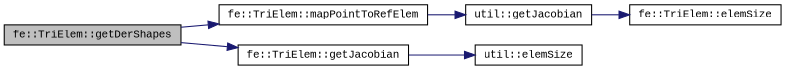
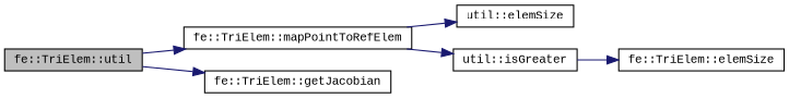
  digraph {
    fontname="Liberation Mono"
    rankdir=LR
    node [color=black fillcolor=white fontname="Liberation Mono" fontsize=10 shape=record style=filled]
    edge [color=midnightblue fontname="Liberation Mono" fontsize=10 labelfontname=Helvetica labelfontsize=10 style=solid]
-   n1 [fillcolor=grey75 fontcolor=black height=0.2 label="fe::TriElem::getDerShapes" width=0.4]
+   n1 [fillcolor=grey75 fontcolor=black height=0.2 label="fe::TriElem::util" width=0.4]
    n2 [height=0.2 label="fe::TriElem::mapPointToRefElem" width=0.4]
    n3 [height=0.2 label="fe::TriElem::getJacobian" width=0.4]
    n4 [height=0.2 label="util::elemSize" width=0.4]
-   n5 [height=0.2 label="util::getJacobian" width=0.4]
+   n5 [height=0.2 label="util::isGreater" width=0.4]
    n6 [height=0.2 label="fe::TriElem::elemSize" width=0.4]
    n1 -> n2
    n1 -> n3
-   n3 -> n4
+   n2 -> n4
    n2 -> n5
    n5 -> n6
  }
